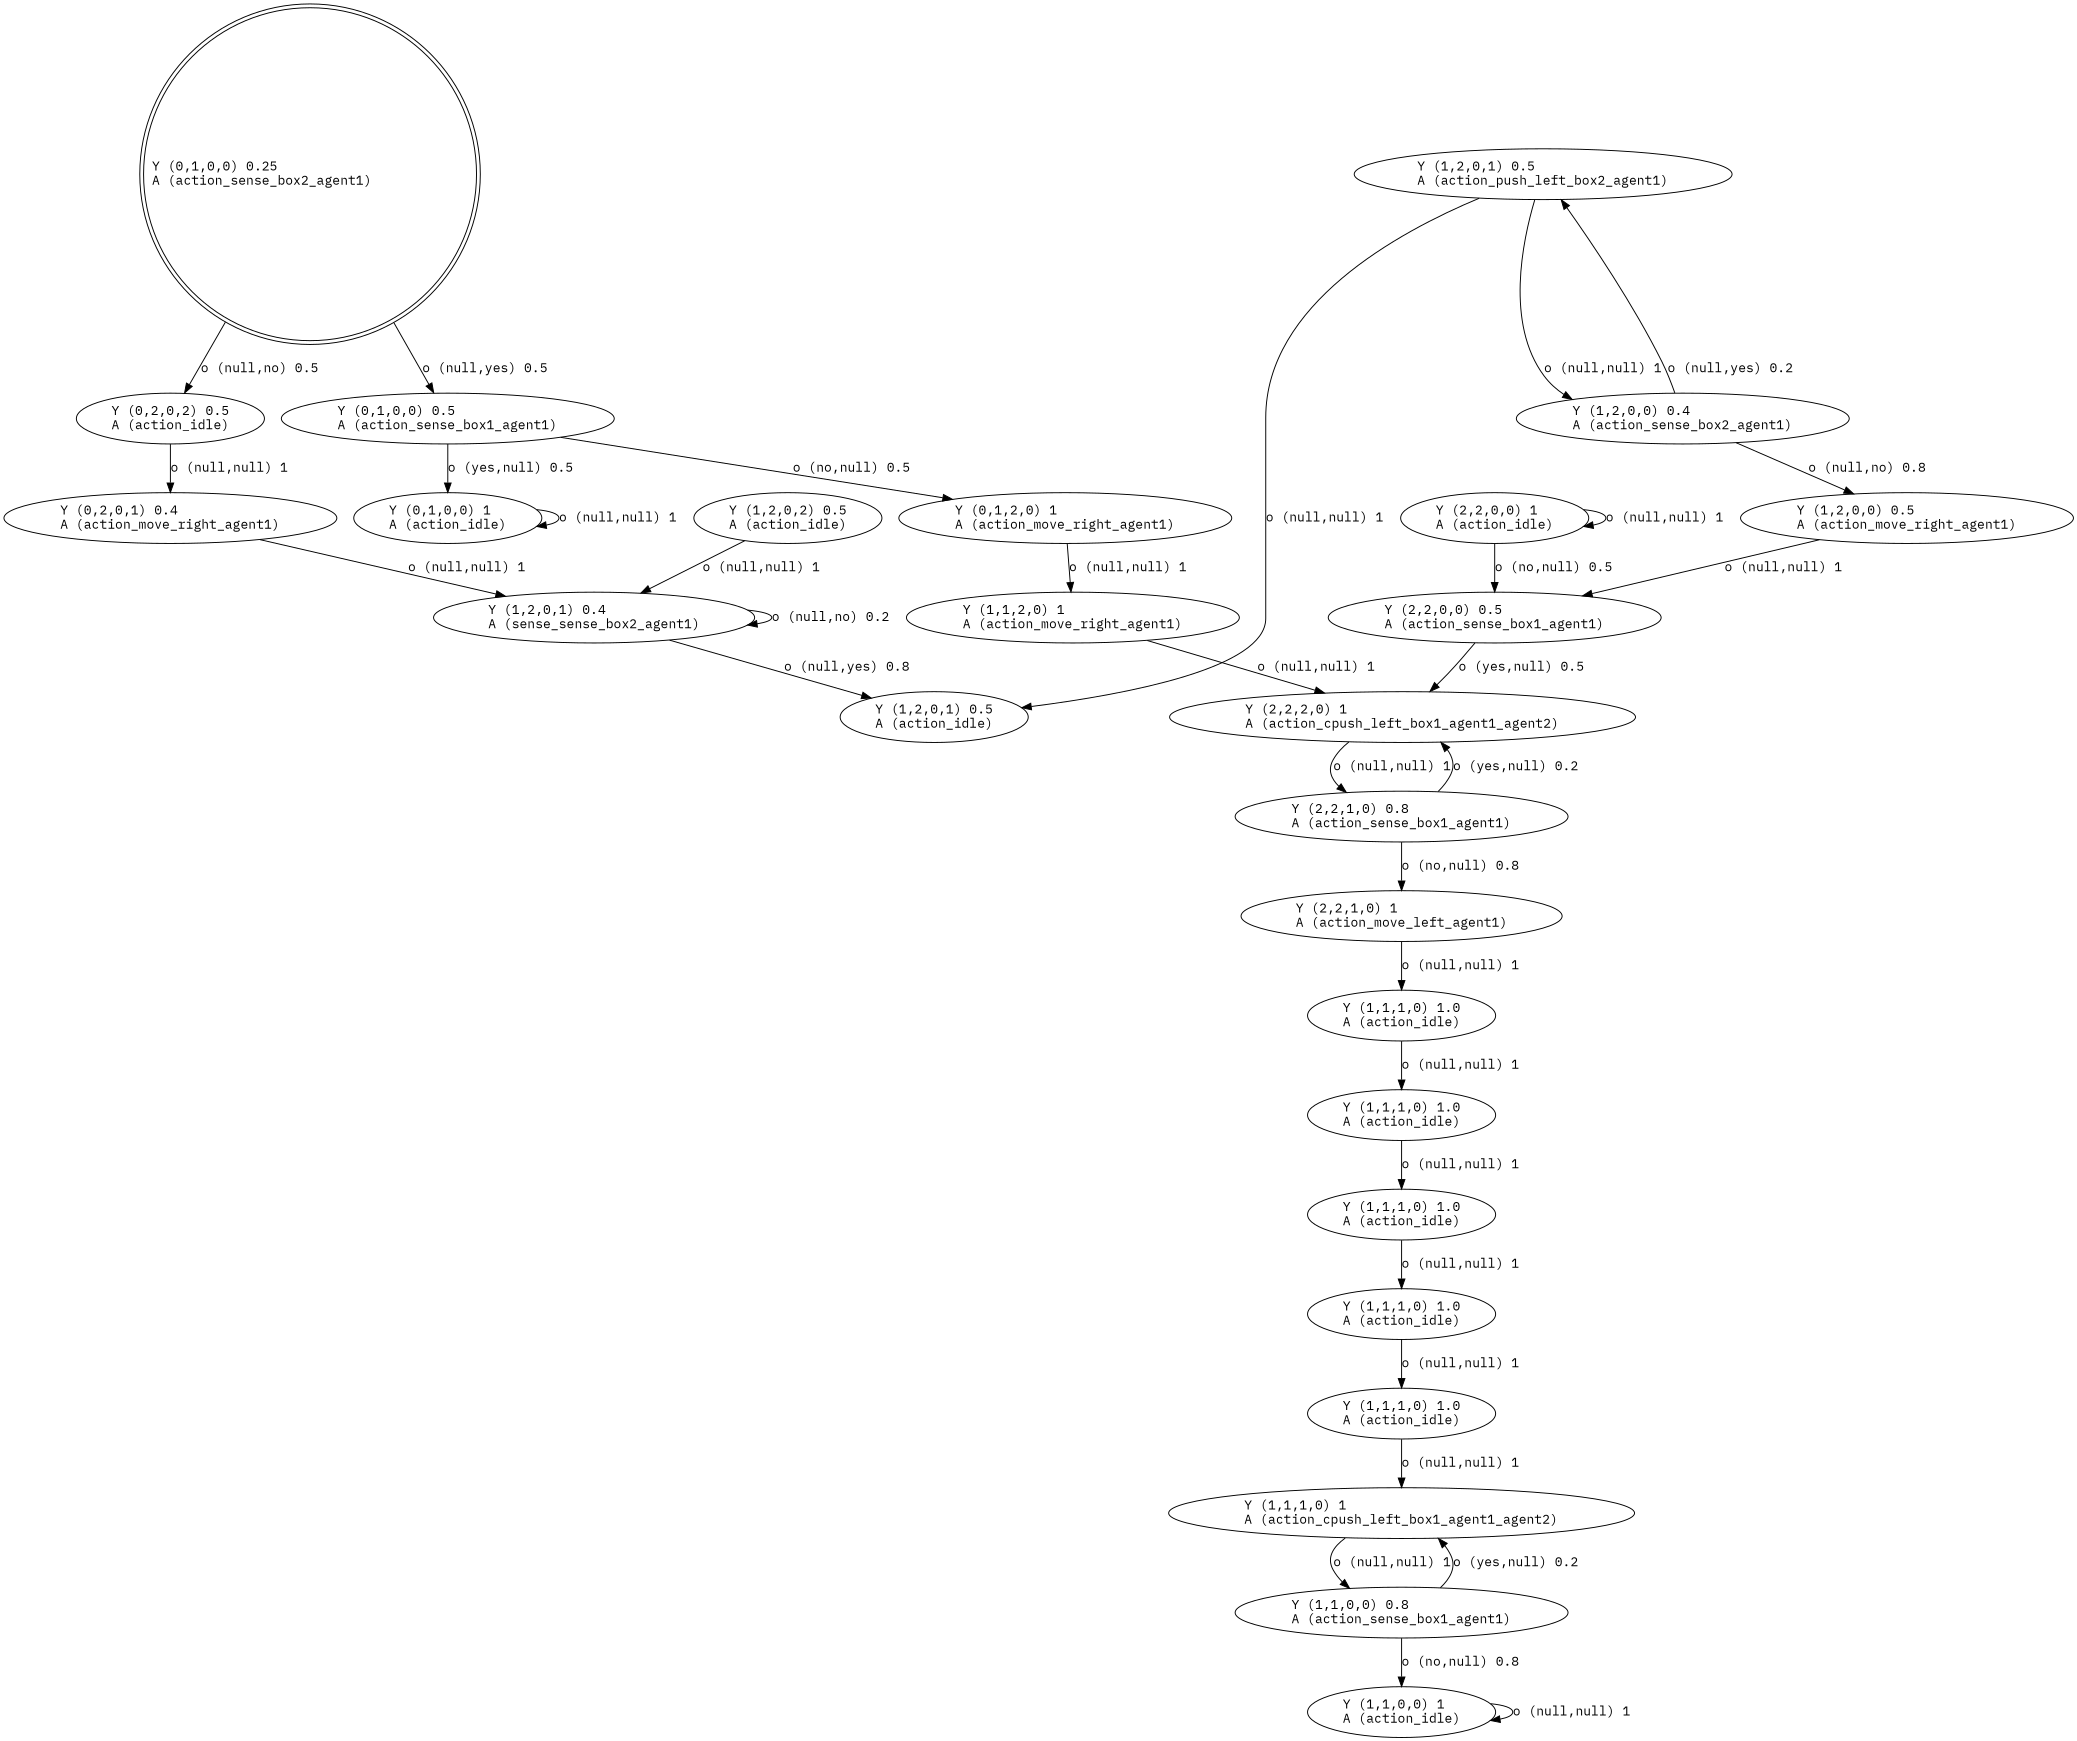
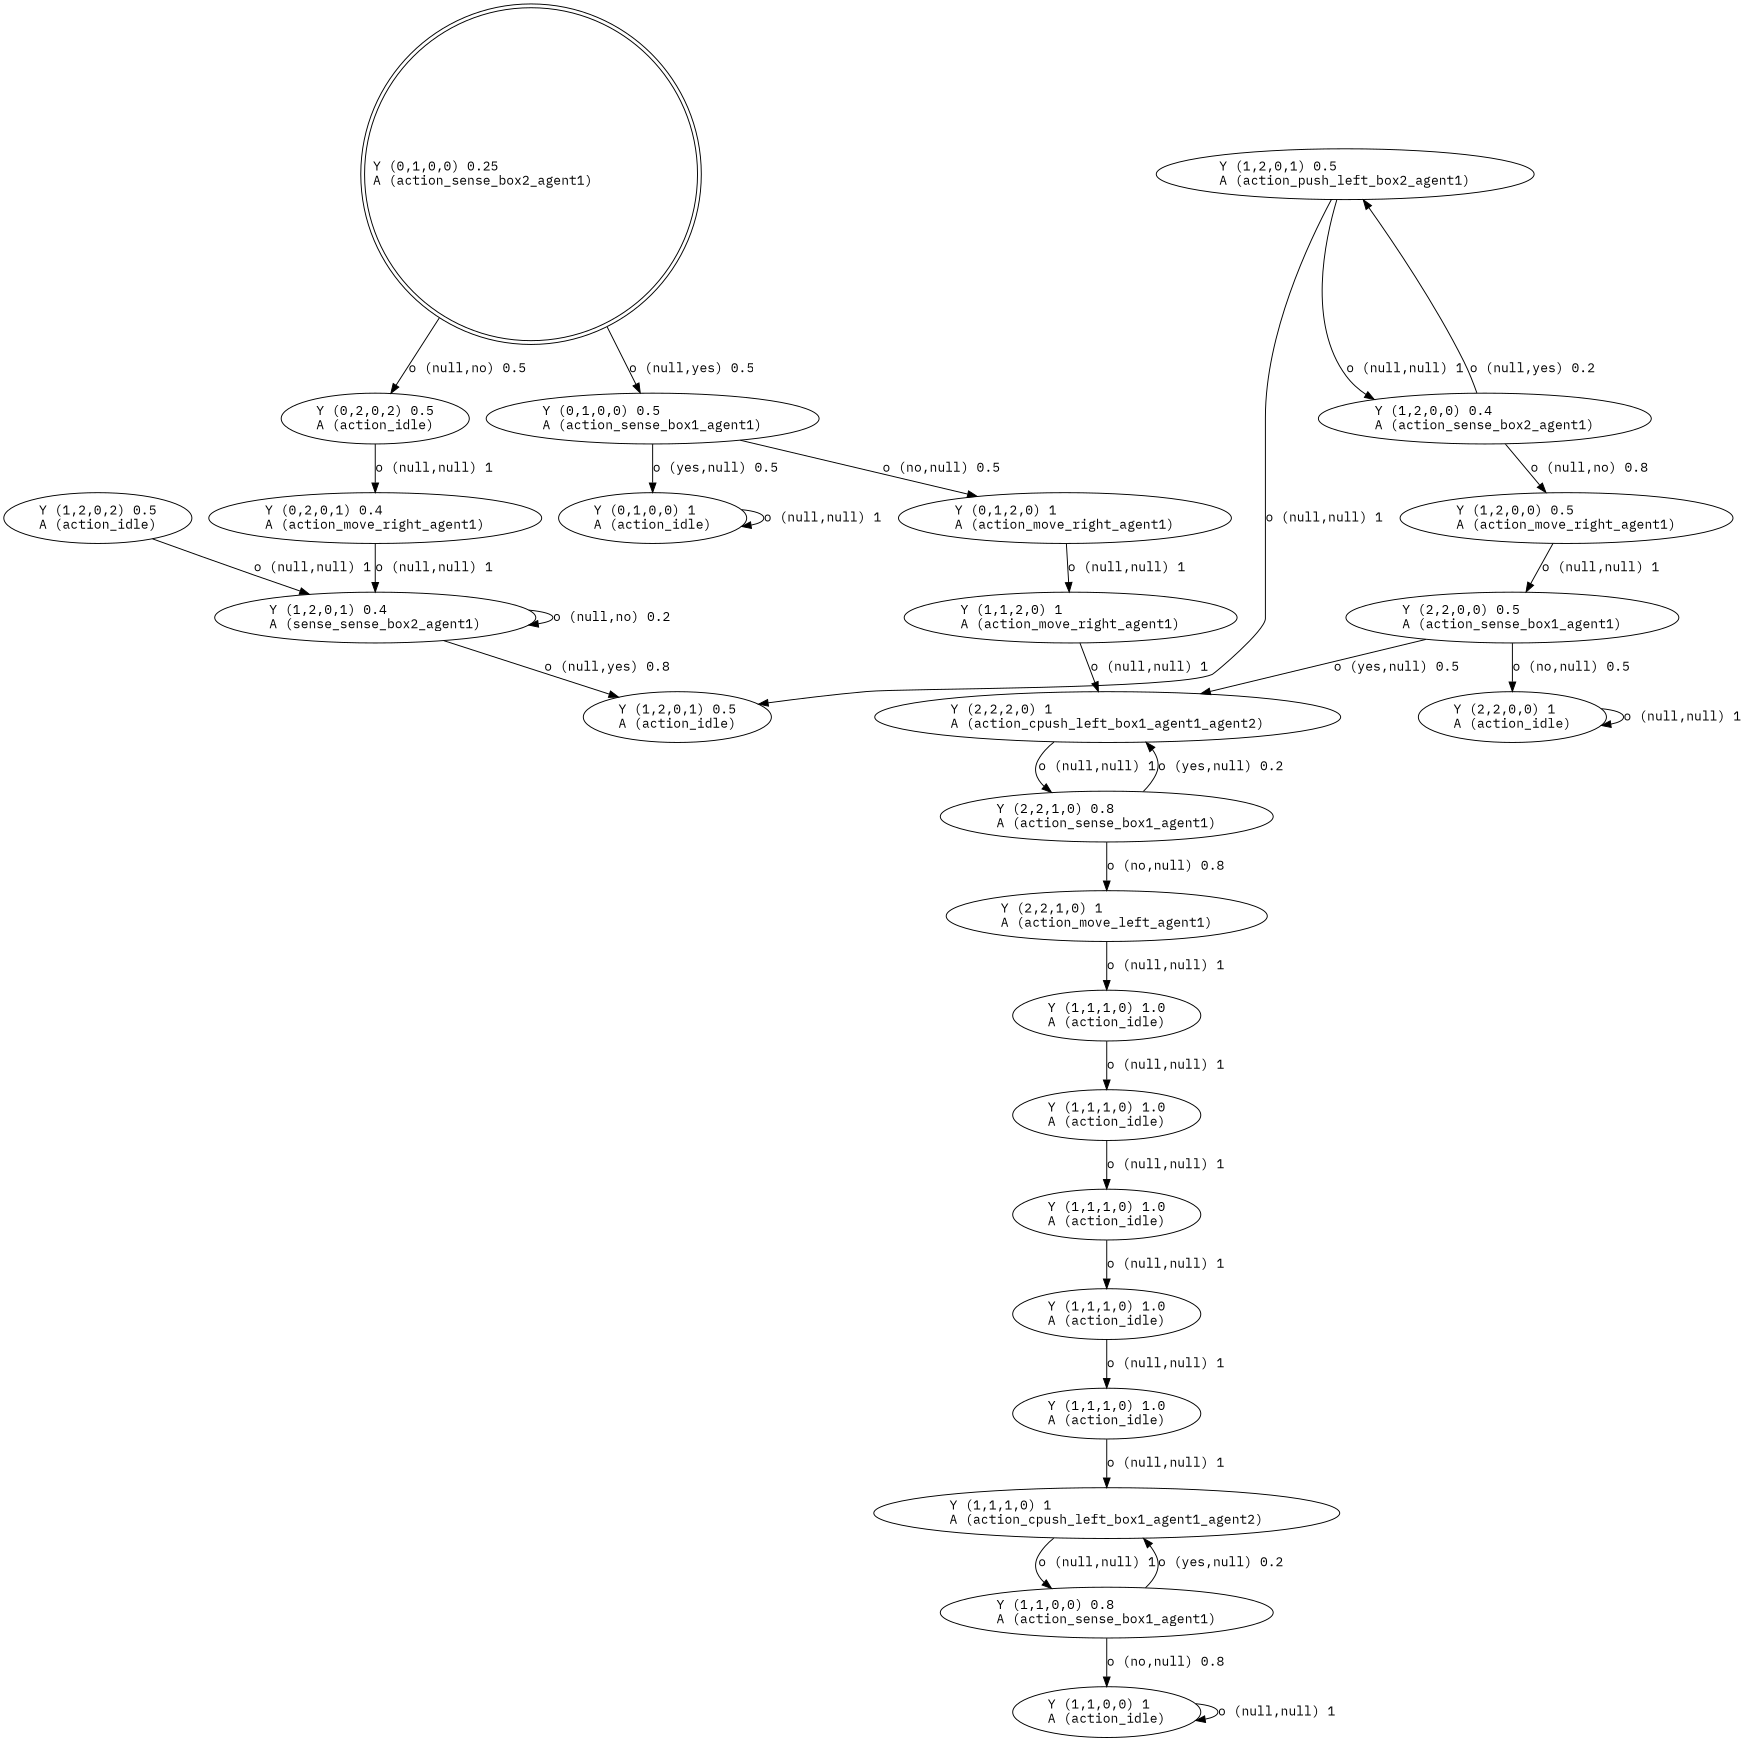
  digraph {
    fontname="IBM Plex Mono"
    node [fontname="IBM Plex Mono"]
    edge [fontname="IBM Plex Mono"]
    n1 [label="Y (0,1,0,0) 0.25\lA (action_sense_box2_agent1)\l" labeljust=l shape=doublecircle]
    n2 [label="Y (0,2,0,2) 0.5\lA (action_idle)\l"]
    n3 [label="Y (0,1,0,0) 0.5\lA (action_sense_box1_agent1)\l"]
    n4 [label="Y (0,2,0,1) 0.4\lA (action_move_right_agent1)\l"]
    n5 [label="Y (0,1,2,0) 1\lA (action_move_right_agent1)\l"]
    n6 [label="Y (0,1,0,0) 1\lA (action_idle)\l"]
    n7 [label="Y (1,1,2,0) 1\lA (action_move_right_agent1)\l"]
    n8 [label="Y (2,2,2,0) 1\lA (action_cpush_left_box1_agent1_agent2)\l"]
    n9 [label="Y (1,1,0,0) 1\lA (action_idle)\l"]
    n10 [label="Y (2,2,1,0) 0.8\lA (action_sense_box1_agent1)\l"]
    n11 [label="Y (2,2,1,0) 1\lA (action_move_left_agent1)\l"]
    n12 [label="Y (1,1,1,0) 1.0\lA (action_idle)\l"]
    n13 [label="Y (1,1,1,0) 1.0\lA (action_idle)\l"]
    n14 [label="Y (1,1,1,0) 1\lA (action_cpush_left_box1_agent1_agent2)\l"]
    n15 [label="Y (1,1,0,0) 0.8\lA (action_sense_box1_agent1)\l"]
    n16 [label="Y (1,2,0,1) 0.4\lA (sense_sense_box2_agent1)\l"]
    n17 [label="Y (1,2,0,2) 0.5\lA (action_idle)\l"]
    n18 [label="Y (1,2,0,1) 0.5\lA (action_idle)\l"]
    n19 [label="Y (1,2,0,1) 0.5\lA (action_push_left_box2_agent1)\l"]
    n20 [label="Y (1,2,0,0) 0.4\lA (action_sense_box2_agent1)\l"]
    n21 [label="Y (1,2,0,0) 0.5\lA (action_move_right_agent1)\l"]
    n22 [label="Y (2,2,0,0) 0.5\lA (action_sense_box1_agent1)\l"]
    n23 [label="Y (2,2,0,0) 1\lA (action_idle)\l"]
    n24 [label="Y (1,1,1,0) 1.0\lA (action_idle)\l"]
    n25 [label="Y (1,1,1,0) 1.0\lA (action_idle)\l"]
    n26 [label="Y (1,1,1,0) 1.0\lA (action_idle)\l"]
    n1 -> n2 [label="o (null,no) 0.5\l"]
    n1 -> n3 [label="o (null,yes) 0.5\l"]
    n2 -> n4 [label="o (null,null) 1\l"]
    n3 -> n5 [label="o (no,null) 0.5\l"]
    n3 -> n6 [label="o (yes,null) 0.5\l"]
    n4 -> n16 [label="o (null,null) 1\l"]
    n5 -> n7 [label="o (null,null) 1\l"]
    n6 -> n6 [label="o (null,null) 1\l"]
    n7 -> n8 [label="o (null,null) 1\l"]
    n8 -> n10 [label="o (null,null) 1\l"]
    n9 -> n9 [label="o (null,null) 1\l"]
    n10 -> n8 [label="o (yes,null) 0.2\l"]
    n10 -> n11 [label="o (no,null) 0.8\l"]
    n11 -> n12 [label="o (null,null) 1\l"]
    n12 -> n13 [label="o (null,null) 1\l"]
    n13 -> n24 [label="o (null,null) 1\l"]
    n14 -> n15 [label="o (null,null) 1\l"]
    n15 -> n9 [label="o (no,null) 0.8\l"]
    n15 -> n14 [label="o (yes,null) 0.2\l"]
    n16 -> n16 [label="o (null,no) 0.2\l"]
    n16 -> n18 [label="o (null,yes) 0.8\l"]
    n17 -> n16 [label="o (null,null) 1\l"]
    n19 -> n18 [label="o (null,null) 1\l"]
    n19 -> n20 [label="o (null,null) 1\l"]
    n20 -> n19 [label="o (null,yes) 0.2\l"]
    n20 -> n21 [label="o (null,no) 0.8\l"]
    n21 -> n22 [label="o (null,null) 1\l"]
    n22 -> n8 [label="o (yes,null) 0.5\l"]
-   n23 -> n22 [label="o (no,null) 0.5\l"]
+   n22 -> n23 [label="o (no,null) 0.5\l"]
    n23 -> n23 [label="o (null,null) 1\l"]
    n24 -> n25 [label="o (null,null) 1\l"]
    n25 -> n26 [label="o (null,null) 1\l"]
    n26 -> n14 [label="o (null,null) 1\l"]
  }
